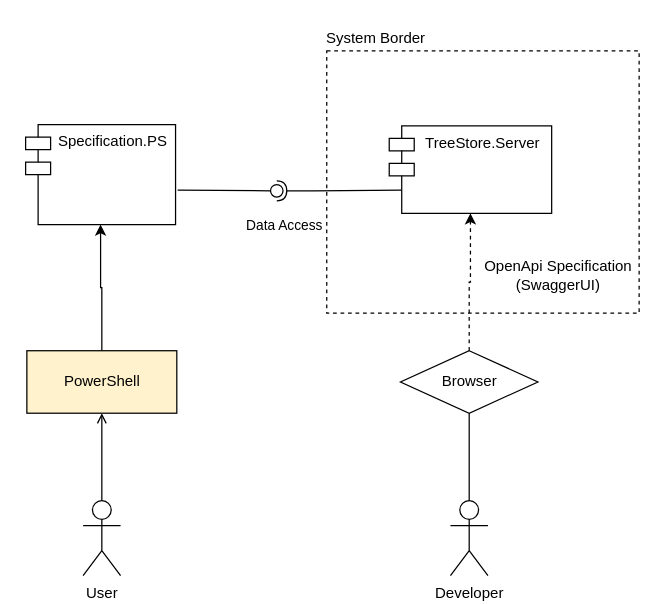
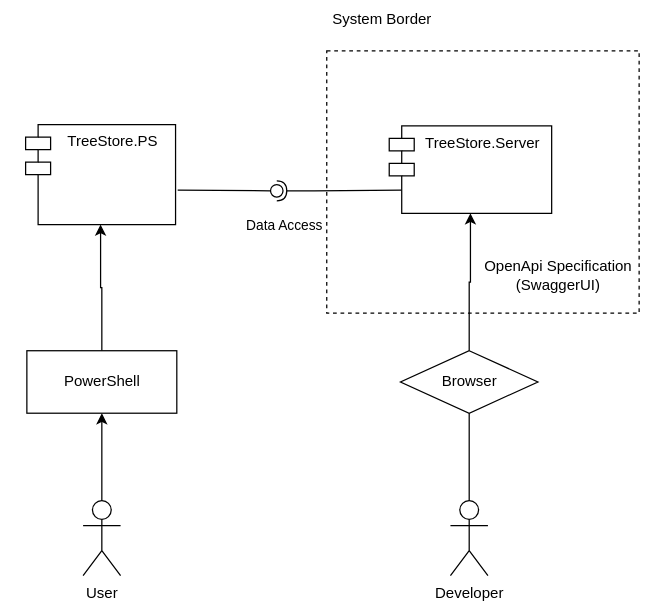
  <mxCell id="0" />
  <mxCell id="1" parent="0" />
  <mxCell id="2" value="" style="rounded=0;whiteSpace=wrap;html=1;fillColor=none;dashed=1;align=left;" vertex="1" parent="1"><mxGeometry x="261" y="40" width="250" height="210" as="geometry" /></mxCell>
  <mxCell id="3" value="" style="rounded=0;orthogonalLoop=1;jettySize=auto;html=1;endArrow=halfCircle;endFill=0;endSize=6;strokeWidth=1;exitX=0;exitY=0.75;exitDx=10;exitDy=0;exitPerimeter=0;" parent="1" edge="1"><mxGeometry relative="1" as="geometry"><mxPoint x="321" y="151.5" as="sourcePoint" /><mxPoint x="221" y="152" as="targetPoint" /><Array as="points"><mxPoint x="251" y="152" /></Array></mxGeometry></mxCell>
  <mxCell id="4" value="&lt;span style=&quot;text-align: left&quot;&gt;Data Access&lt;br&gt;&lt;/span&gt;" style="edgeLabel;html=1;align=center;verticalAlign=middle;resizable=0;points=[];" parent="3" vertex="1" connectable="0"><mxGeometry x="0.55" y="1" relative="1" as="geometry"><mxPoint x="-17" y="26" as="offset" /></mxGeometry></mxCell>
  <mxCell id="5" value="TreeStore.Server" style="shape=module;align=left;spacingLeft=20;align=center;verticalAlign=top;" parent="1" vertex="1"><mxGeometry x="311" y="100" width="130" height="70" as="geometry" /></mxCell>
- <mxCell id="6" value="Specification.PS" style="shape=module;align=left;spacingLeft=20;align=center;verticalAlign=top;" vertex="1" parent="1"><mxGeometry x="20" y="99" width="120" height="80" as="geometry" /></mxCell>
+ <mxCell id="6" value="TreeStore.PS" style="shape=module;align=left;spacingLeft=20;align=center;verticalAlign=top;" vertex="1" parent="1"><mxGeometry x="20" y="99" width="120" height="80" as="geometry" /></mxCell>
  <mxCell id="7" value="" style="rounded=0;orthogonalLoop=1;jettySize=auto;html=1;endArrow=none;endFill=0;exitX=1;exitY=0.75;exitDx=0;exitDy=0;startArrow=none;" edge="1" parent="1" source="8"><mxGeometry relative="1" as="geometry"><mxPoint x="161" y="-15" as="sourcePoint" /><mxPoint x="221" y="153" as="targetPoint" /></mxGeometry></mxCell>
  <mxCell id="8" value="" style="ellipse;whiteSpace=wrap;html=1;fontFamily=Helvetica;fontSize=12;fontColor=#000000;align=center;strokeColor=#000000;fillColor=#ffffff;points=[];aspect=fixed;resizable=0;" vertex="1" parent="1"><mxGeometry x="216" y="147" width="10" height="10" as="geometry" /></mxCell>
  <mxCell id="9" value="" style="rounded=0;orthogonalLoop=1;jettySize=auto;html=1;endArrow=none;endFill=0;exitX=1.006;exitY=0.668;exitDx=0;exitDy=0;exitPerimeter=0;" edge="1" parent="1"><mxGeometry relative="1" as="geometry"><mxPoint x="141.72" y="151.44" as="sourcePoint" /><mxPoint x="216" y="152" as="targetPoint" /></mxGeometry></mxCell>
- <mxCell id="10" value="" style="edgeStyle=orthogonalEdgeStyle;rounded=0;orthogonalLoop=1;jettySize=auto;html=1;endArrow=open;" edge="1" parent="1" source="11" target="13"><mxGeometry relative="1" as="geometry"><Array as="points"><mxPoint x="81" y="310" /></Array></mxGeometry></mxCell>
+ <mxCell id="10" value="" style="edgeStyle=orthogonalEdgeStyle;rounded=0;orthogonalLoop=1;jettySize=auto;html=1;" edge="1" parent="1" source="11" target="13"><mxGeometry relative="1" as="geometry"><Array as="points"><mxPoint x="81" y="310" /></Array></mxGeometry></mxCell>
  <mxCell id="11" value="User&lt;br&gt;" style="shape=umlActor;verticalLabelPosition=bottom;verticalAlign=top;html=1;" vertex="1" parent="1"><mxGeometry x="66" y="400" width="30" height="60" as="geometry" /></mxCell>
  <mxCell id="12" value="" style="edgeStyle=orthogonalEdgeStyle;rounded=0;orthogonalLoop=1;jettySize=auto;html=1;" edge="1" parent="1" source="13" target="6"><mxGeometry relative="1" as="geometry" /></mxCell>
- <mxCell id="13" value="PowerShell" style="html=1;fillColor=#fff2cc;" vertex="1" parent="1"><mxGeometry x="21" y="280" width="120" height="50" as="geometry" /></mxCell>
- <mxCell id="14" style="edgeStyle=orthogonalEdgeStyle;rounded=0;orthogonalLoop=1;jettySize=auto;html=1;entryX=0.5;entryY=1;entryDx=0;entryDy=0;dashed=1;" edge="1" parent="1" source="15" target="5"><mxGeometry relative="1" as="geometry" /></mxCell>
+ <mxCell id="13" value="PowerShell" style="html=1;" vertex="1" parent="1"><mxGeometry x="21" y="280" width="120" height="50" as="geometry" /></mxCell>
+ <mxCell id="14" style="edgeStyle=orthogonalEdgeStyle;rounded=0;orthogonalLoop=1;jettySize=auto;html=1;entryX=0.5;entryY=1;entryDx=0;entryDy=0;" edge="1" parent="1" source="15" target="5"><mxGeometry relative="1" as="geometry" /></mxCell>
  <mxCell id="15" value="Browser" style="rhombus;html=1;" vertex="1" parent="1"><mxGeometry x="320" y="280" width="110" height="50" as="geometry" /></mxCell>
  <mxCell id="16" value="" style="rounded=0;orthogonalLoop=1;jettySize=auto;html=1;endArrow=none;" edge="1" parent="1" source="17" target="15"><mxGeometry relative="1" as="geometry" /></mxCell>
  <mxCell id="17" value="Developer" style="shape=umlActor;verticalLabelPosition=bottom;verticalAlign=top;html=1;" vertex="1" parent="1"><mxGeometry x="360" y="400" width="30" height="60" as="geometry" /></mxCell>
  <mxCell id="18" value="OpenApi Specification &lt;br&gt;(SwaggerUI)" style="text;html=1;align=center;verticalAlign=middle;resizable=0;points=[];autosize=1;strokeColor=none;" vertex="1" parent="1"><mxGeometry x="381" y="205" width="130" height="30" as="geometry" /></mxCell>
- <mxCell id="19" value="System Border" style="text;html=1;align=center;verticalAlign=middle;resizable=0;points=[];autosize=1;strokeColor=none;" vertex="1" parent="1"><mxGeometry x="255" y="20" width="90" height="20" as="geometry" /></mxCell>
+ <mxCell id="19" value="System Border" style="text;html=1;align=center;verticalAlign=middle;resizable=0;points=[];autosize=1;strokeColor=none;" vertex="1" parent="1"><mxGeometry x="260" y="5" width="90" height="20" as="geometry" /></mxCell>
